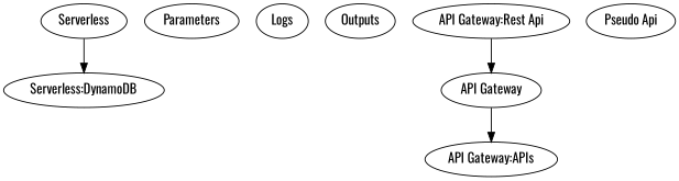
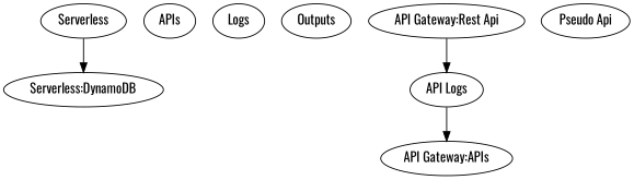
  strict digraph {
    fontname=Oswald
    node [fontname=Oswald]
    edge [fontname=Oswald]
    Serverless [type="AWS::Serverless::*"]
    "Serverless:DynamoDB" [type="AWS::DynamoDB::*"]
-   Parameters [type="SG::Parameters::*"]
+   Parameters [type="SG::Parameters::*" label=APIs]
    Logs [type="AWS::Logs::*"]
    Outputs [type="SG::Outputs::*"]
-   "API Gateway" [type="AWS::ApiGateway::*"]
+   "API Gateway" [type="AWS::ApiGateway::*" label="API Logs"]
    "API Gateway:APIs" [type="SG::Sub_Resources::API_Paths"]
    "API Gateway:Rest Api" [type="AWS::ApiGateway::RestApi"]
    n9 [label="Pseudo Api" type="SG::Pseudo_Parameters::*"]
    Serverless -> "Serverless:DynamoDB"
    "API Gateway" -> "API Gateway:APIs"
    "API Gateway:Rest Api" -> "API Gateway"
  }
